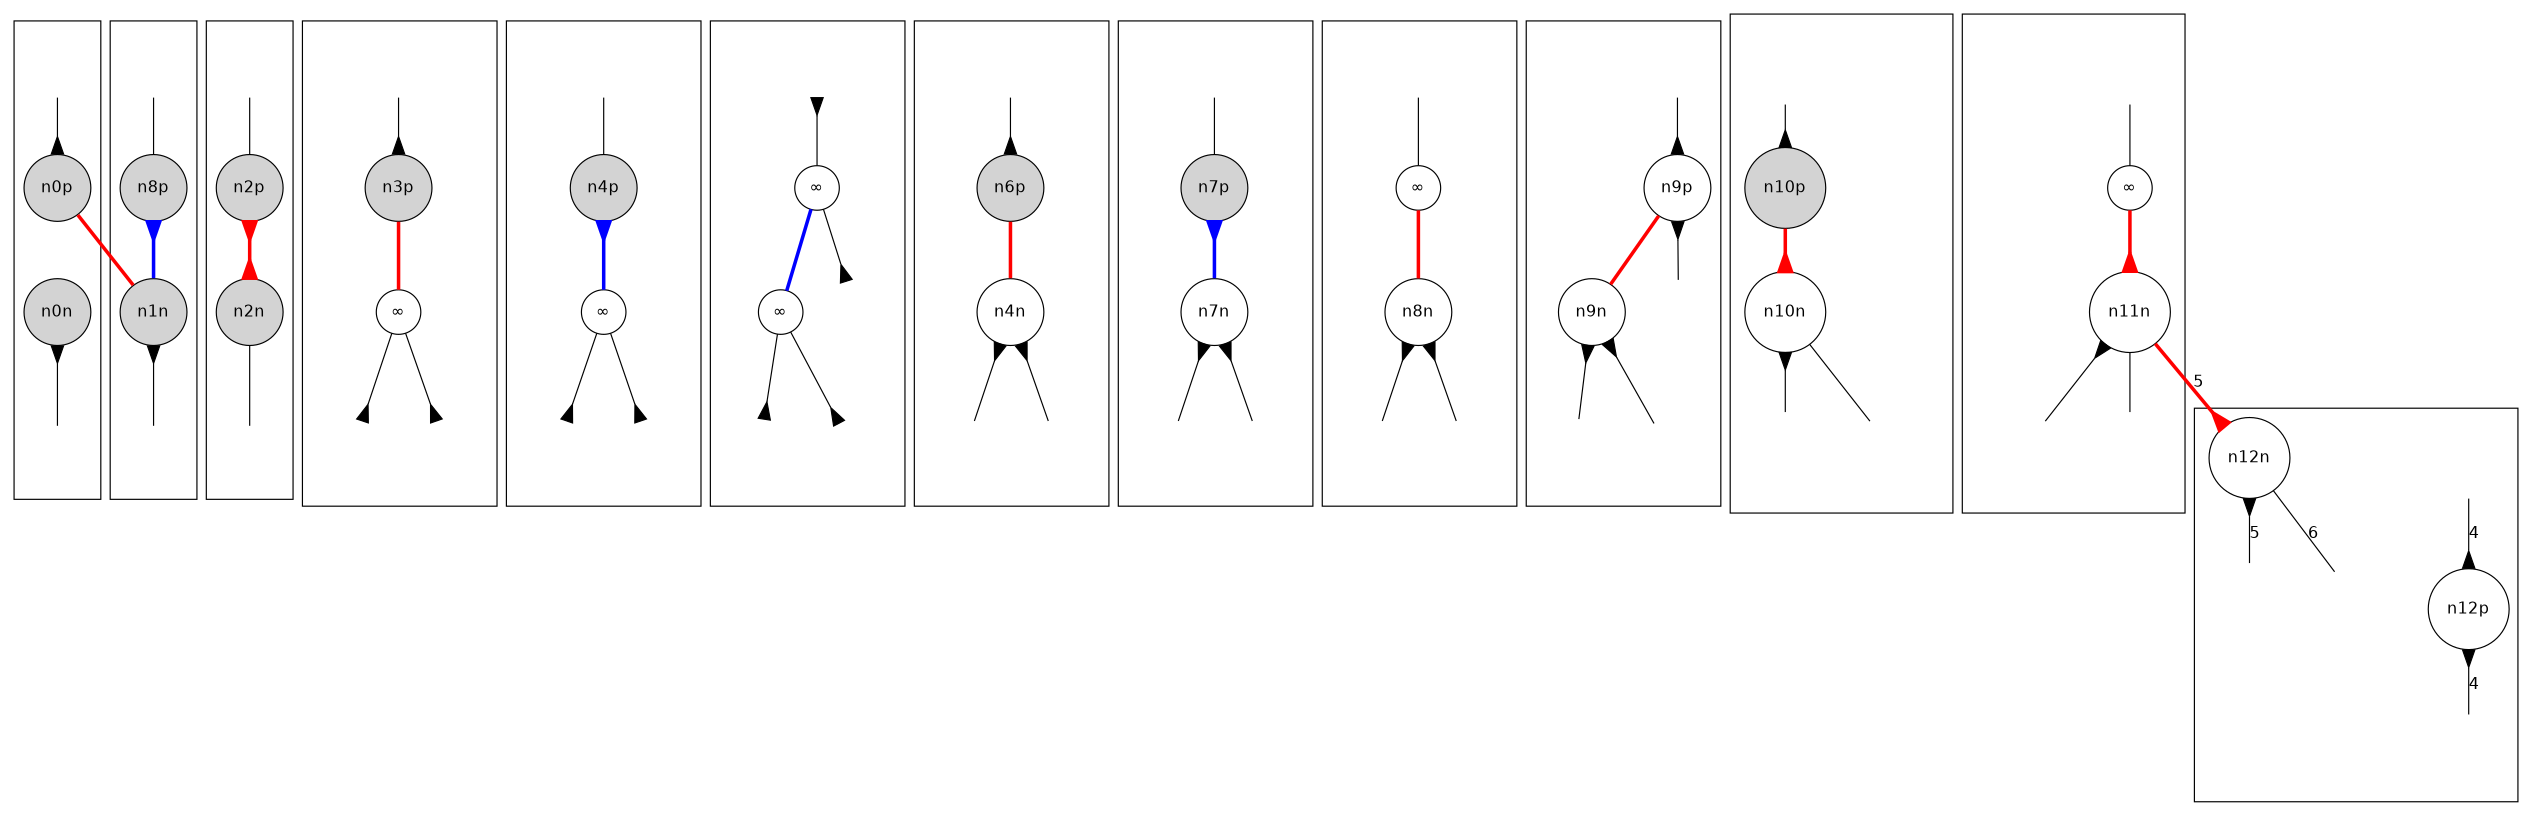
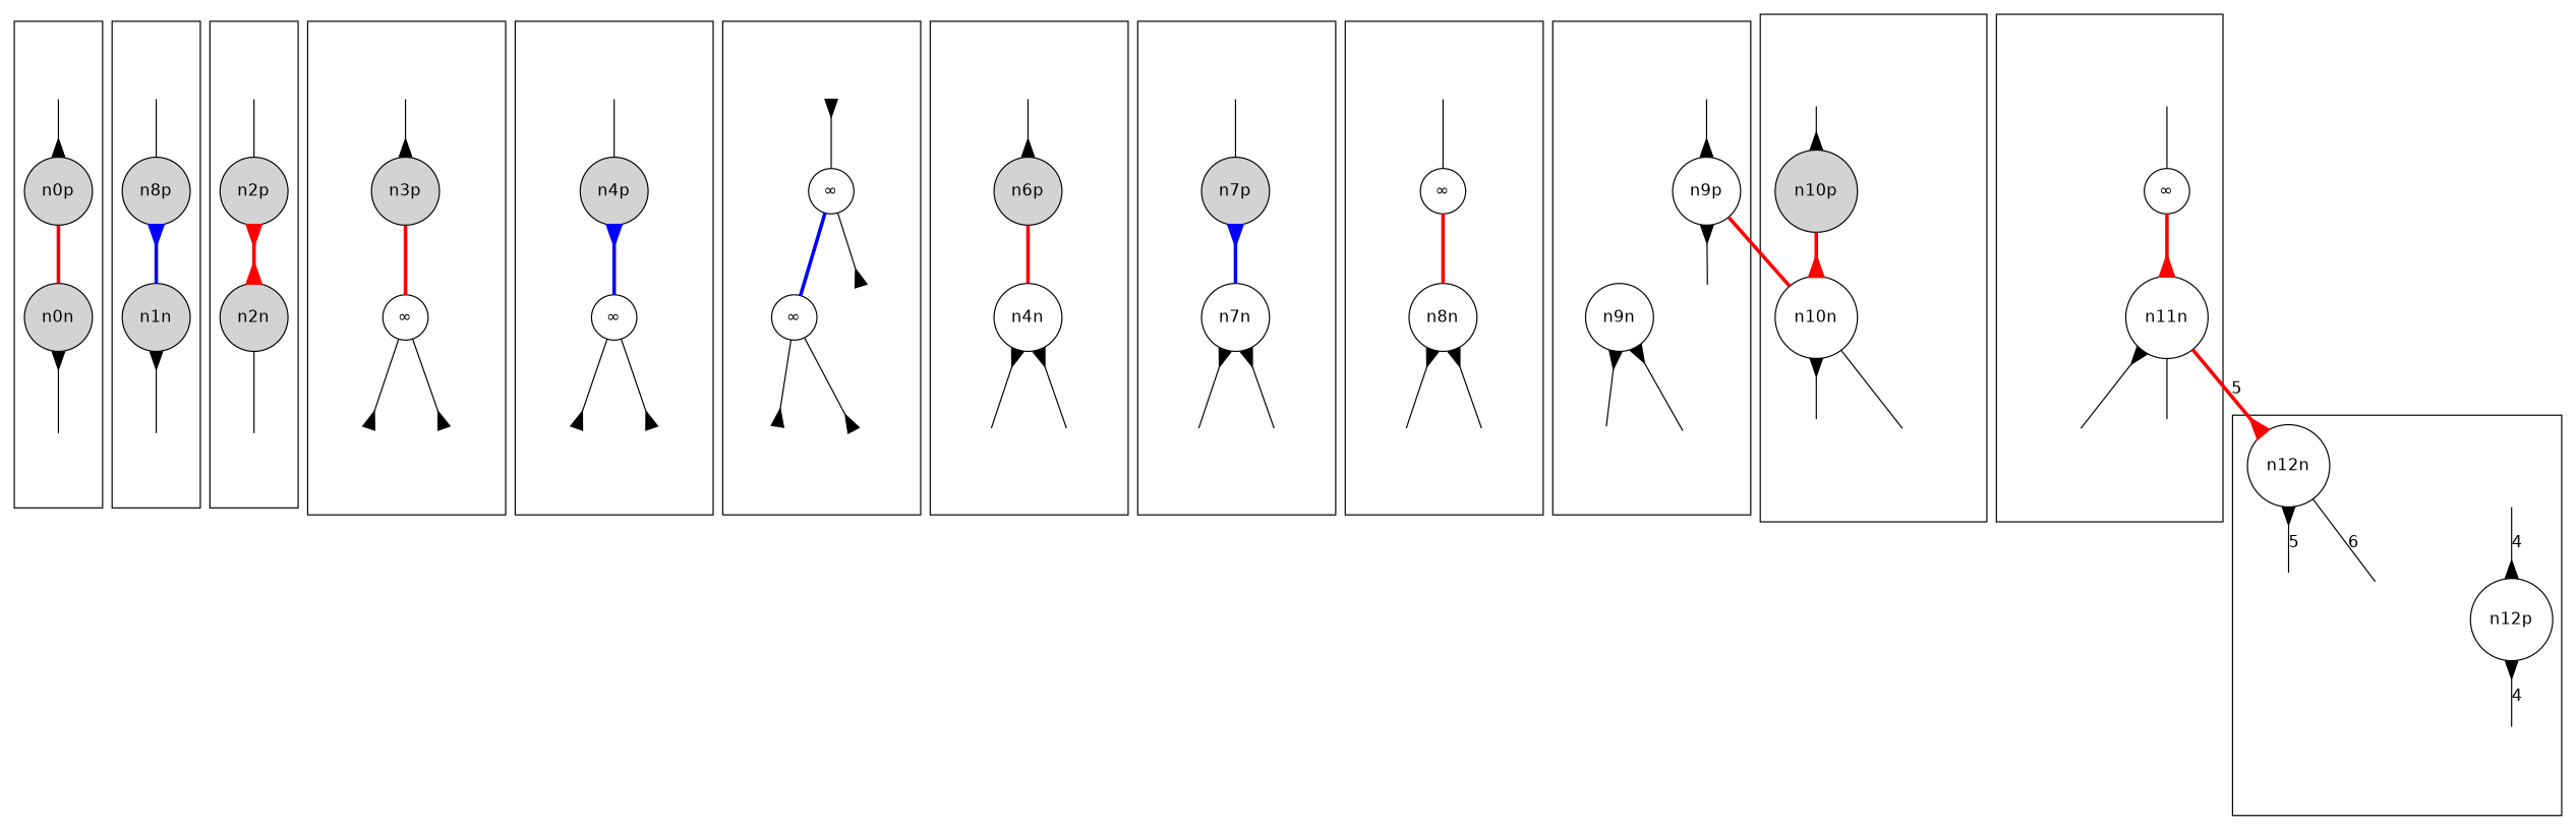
  digraph {
    compound=true
    fontname="DejaVu Sans"
    node [fontname="DejaVu Sans" shape=circle style=invisible]
    edge [arrowhead=none arrowsize=1.5 arrowtail=none dir=both fontname="DejaVu Sans"]
    n0g
    n0p [style=filled]
    n0n [style=filled]
    n0c
    n1g
    n6 [label=n8p style=filled]
    n1n [style=filled]
    n1c
    n2g
    n2p [style=filled]
    n2n [style=filled]
    n2c
    n3g
    n3p [style=filled]
    n15 [label="&infin;" style=solid]
    n3c0
    n3c1
    n4g
    n4p [style=filled]
    n20 [label="&infin;" style=solid]
    n4c0
    n4c1
    n5g
    n24 [label="&infin;" style=solid]
    n25 [label="&infin;" style=solid]
    n5s
    n5c0
    n5c1
    n6g
    n6p [style=filled]
    n31 [label=n4n style=solid]
    n6c0
    n6c1
    n7g
    n7p [style=filled]
    n7n [style=solid]
    n7c0
    n7c1
    n8g
    n40 [label="&infin;" style=solid]
    n8n [style=solid]
    n8c0
    n8c1
    n9g
    n9p [style=solid]
    n9n [style=solid]
    n9s
    n9c0
    n9c1
    n10g
    n10p [style=filled]
    n10n [style=solid]
    n10c0
    n10c1
    n11g
    n56 [label="&infin;" style=solid]
    n11n [style=solid]
    n11c0
    n11c1
    n12g
    n12p [style=solid]
    n12n [style=solid]
    n12s
    n12c0
    n12c1
    subgraph cluster_1 {
      n0g
      n0p
      n0n
      n0c
    }
    subgraph cluster_2 {
      n1g
      n6
      n1n
      n1c
    }
    subgraph cluster_3 {
      n2g
      n2p
      n2n
      n2c
    }
    subgraph cluster_4 {
      n3g
      n3p
      n15
      n3c0
      n3c1
    }
    subgraph cluster_5 {
      n4g
      n4p
      n20
      n4c0
      n4c1
    }
    subgraph cluster_6 {
      n5g
      n24
      n25
      n5s
      n5c0
      n5c1
    }
    subgraph cluster_7 {
      n6g
      n6p
      n31
      n6c0
      n6c1
    }
    subgraph cluster_8 {
      n7g
      n7p
      n7n
      n7c0
      n7c1
    }
    subgraph cluster_9 {
      n8g
      n40
      n8n
      n8c0
      n8c1
    }
    subgraph cluster_10 {
      n9g
      n9p
      n9n
      n9s
      n9c0
      n9c1
    }
    subgraph cluster_11 {
      n10g
      n10p
      n10n
      n10c0
      n10c1
    }
    subgraph cluster_12 {
      n11g
      n56
      n11n
      n11c0
      n11c1
    }
    subgraph cluster_13 {
      n12g
      n12p
      n12n
      n12s
      n12c0
      n12c1
    }
    n0g -> n0p [arrowhead=inv]
-   n0p -> n1n [color=red penwidth=3]
+   n0p -> n0n [color=red penwidth=3]
    n0n -> n0c [arrowtail=inv]
    n1g -> n6
    n6 -> n1n [arrowtail=inv color=blue penwidth=3]
    n1n -> n1c [arrowtail=inv]
    n2g -> n2p
    n2p -> n2n [arrowhead=inv arrowtail=inv color=red penwidth=3]
    n2n -> n2c
    n3g -> n3p [arrowhead=inv]
    n3p -> n15 [color=red penwidth=3]
    n15 -> n3c0 [arrowhead=inv]
    n15 -> n3c1 [arrowhead=inv]
    n4g -> n4p
    n4p -> n20 [arrowtail=inv color=blue penwidth=3]
    n20 -> n4c0 [arrowhead=inv]
    n20 -> n4c1 [arrowhead=inv]
    n5g -> n24 [arrowtail=inv]
    n24 -> n25 [color=blue penwidth=3]
    n24 -> n5s [arrowhead=inv]
    n25 -> n5c0 [arrowhead=inv]
    n25 -> n5c1 [arrowhead=inv]
    n6g -> n6p [arrowhead=inv]
    n6p -> n31 [color=red penwidth=3]
    n31 -> n6c0 [arrowtail=inv]
    n31 -> n6c1 [arrowtail=inv]
    n7g -> n7p
    n7p -> n7n [arrowtail=inv color=blue penwidth=3]
    n7n -> n7c0 [arrowtail=inv]
    n7n -> n7c1 [arrowtail=inv]
    n8g -> n40
    n40 -> n8n [color=red penwidth=3]
    n8n -> n8c0 [arrowtail=inv]
    n8n -> n8c1 [arrowtail=inv]
    n9g -> n9p [arrowhead=inv]
-   n9p -> n9n [color=red penwidth=3]
+   n9p -> n10n [color=red penwidth=3]
    n9p -> n9s [arrowtail=inv]
    n9n -> n9c0 [arrowtail=inv]
    n9n -> n9c1 [arrowtail=inv]
    n10g -> n10p [arrowhead=inv]
    n10p -> n10n [arrowhead=inv color=red penwidth=3]
    n10n -> n10c0 [arrowtail=inv]
    n10n -> n10c1
    n11g -> n56
    n56 -> n11n [arrowhead=inv color=red penwidth=3]
    n11n -> n11c0 [arrowtail=inv]
    n11n -> n11c1
    n11n -> n12n [arrowhead=inv color=red label=5 penwidth=3]
    n12g -> n12p [arrowhead=inv label=4]
    n12p -> n12s [arrowtail=inv label=4]
    n12n -> n12c0 [arrowtail=inv label=5]
    n12n -> n12c1 [label=6]
  }
